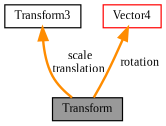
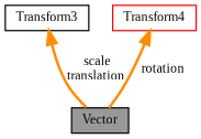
  digraph {
    fontname="Liberation Serif"
    node [color=black fillcolor=white fontname="Liberation Serif" fontsize=10 shape=box style=filled]
    edge [color=darkorange dir=back fontname="Liberation Serif" fontsize=10 labelfontname=Helvetica labelfontsize=10 style=bold]
-   n1 [fillcolor=grey60 fontcolor=black height=0.2 label=Transform width=0.4]
+   n1 [fillcolor=grey60 fontcolor=black height=0.2 label=Vector width=0.4]
    n2 [height=0.2 label=Transform3 width=0.4]
-   n3 [color=red height=0.2 label=Vector4 width=0.4]
+   n3 [color=red height=0.2 label=Transform4 width=0.4]
    n2 -> n1 [label=" scale\ntranslation"]
    n3 -> n1 [label=" rotation"]
  }
